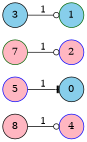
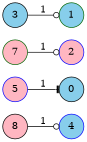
  digraph {
    rankdir=LR
    node [color=blue fillcolor=lightpink shape=circle style=filled]
    edge [arrowhead=odot]
-   4
+   4 [fillcolor=skyblue]
    8 [color=black]
    5
    0 [color=black fillcolor=skyblue]
    7 [color=darkgreen]
    2
    n7 [color=black fillcolor=skyblue label=3]
    1 [color=darkgreen fillcolor=skyblue]
    8 -> 4 [label=1]
    5 -> 0 [arrowhead=tee label=1]
    7 -> 2 [label=1]
    n7 -> 1 [label=1]
  }
